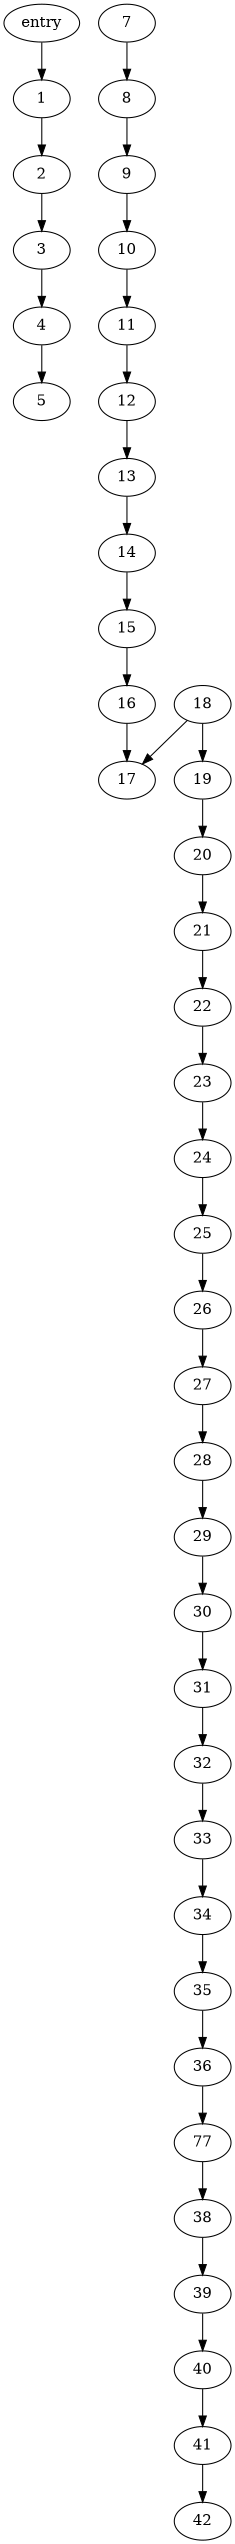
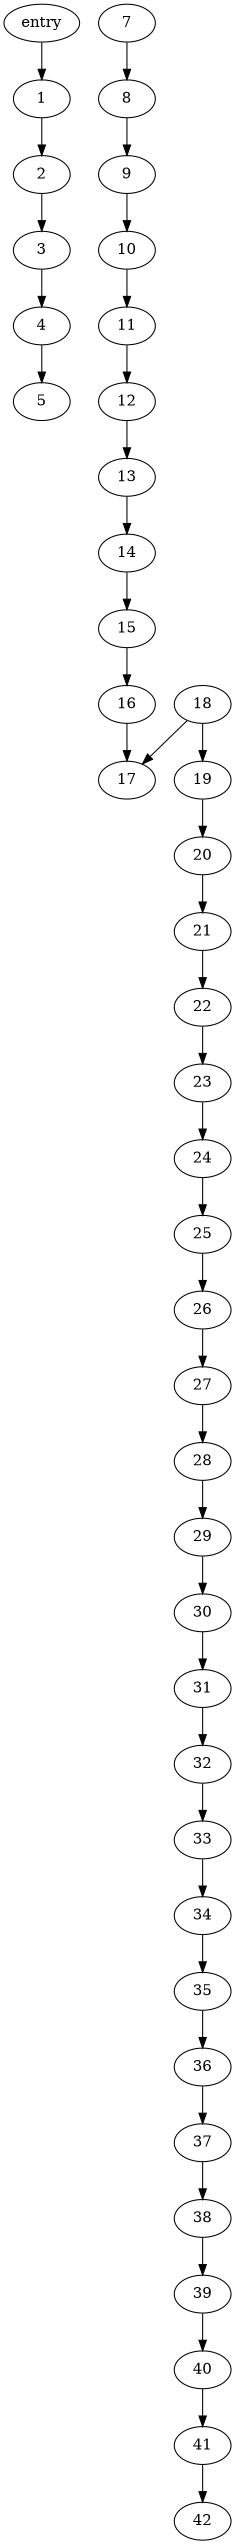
  digraph {
    n1 [label=entry]
    n2 [label=1]
    n3 [label=2]
    n4 [label=3]
    n5 [label=4]
    n6 [label=5]
    n7 [label=7]
    n8 [label=8]
    n9 [label=9]
    n10 [label=10]
    n11 [label=11]
    n12 [label=12]
    n13 [label=13]
    n14 [label=14]
    n15 [label=15]
    n16 [label=16]
    n17 [label=17]
    n18 [label=18]
    n19 [label=19]
    n20 [label=20]
    n21 [label=21]
    n22 [label=22]
    n23 [label=23]
    n24 [label=24]
    n25 [label=25]
    n26 [label=26]
    n27 [label=27]
    n28 [label=28]
    n29 [label=29]
    n30 [label=30]
    n31 [label=31]
    n32 [label=32]
    n33 [label=33]
    n34 [label=34]
    n35 [label=35]
    n36 [label=36]
-   n37 [label=77]
+   n37 [label=37]
    n38 [label=38]
    n39 [label=39]
    n40 [label=40]
    n41 [label=41]
    n42 [label=42]
    n1 -> n2
    n2 -> n3
    n3 -> n4
    n4 -> n5
    n5 -> n6
    n7 -> n8
    n8 -> n9
    n9 -> n10
    n10 -> n11
    n11 -> n12
    n12 -> n13
    n13 -> n14
    n14 -> n15
    n15 -> n16
    n16 -> n17
    n18 -> n17
    n18 -> n19
    n19 -> n20
    n20 -> n21
    n21 -> n22
    n22 -> n23
    n23 -> n24
    n24 -> n25
    n25 -> n26
    n26 -> n27
    n27 -> n28
    n28 -> n29
    n29 -> n30
    n30 -> n31
    n31 -> n32
    n32 -> n33
    n33 -> n34
    n34 -> n35
    n35 -> n36
    n36 -> n37
    n37 -> n38
    n38 -> n39
    n39 -> n40
    n40 -> n41
    n41 -> n42
  }
